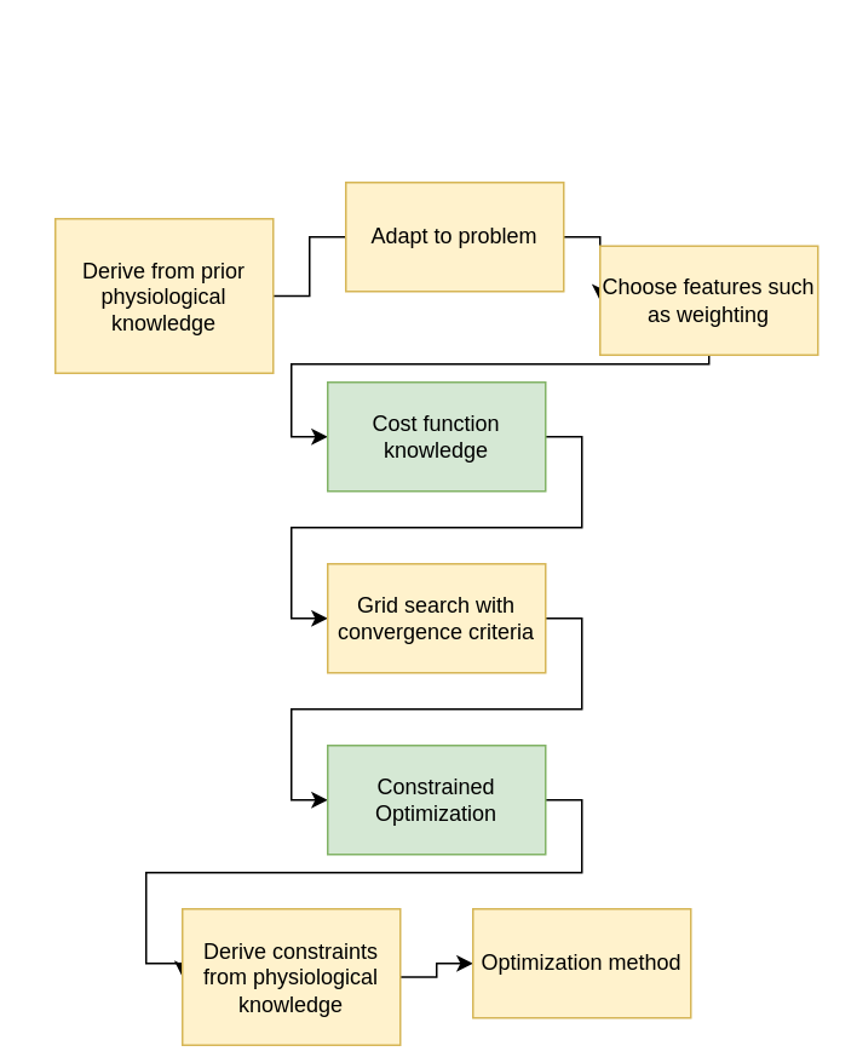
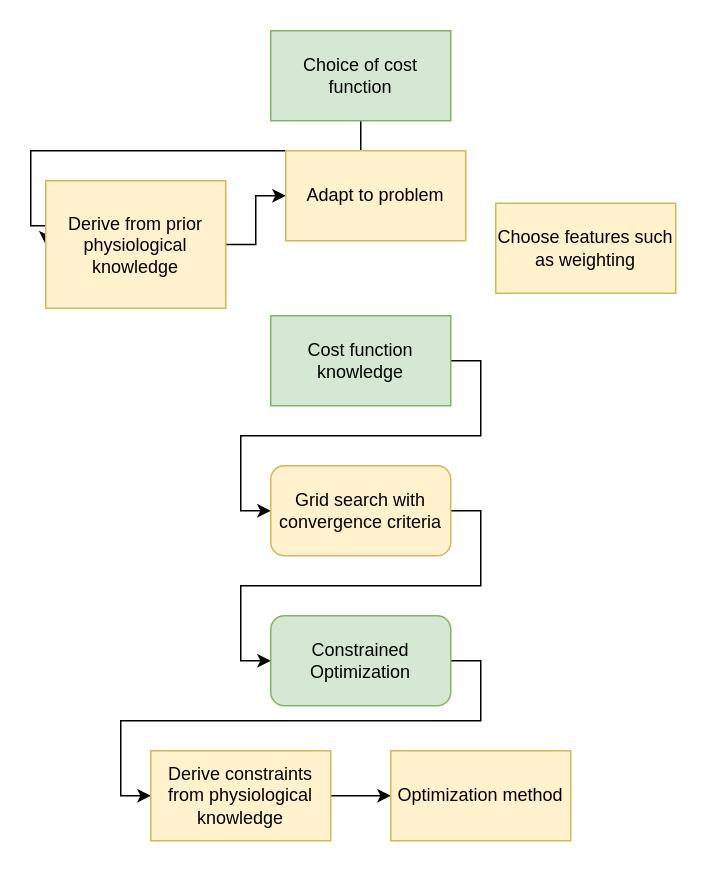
  <mxCell id="0" />
  <mxCell id="1" parent="0" />
- <mxCell id="4" style="edgeStyle=orthogonalEdgeStyle;rounded=0;orthogonalLoop=1;jettySize=auto;html=1;entryX=0;entryY=0.5;entryDx=0;entryDy=0;endArrow=none;" edge="1" parent="1" source="5" target="7"><mxGeometry relative="1" as="geometry" /></mxCell>
+ <mxCell id="2" style="edgeStyle=orthogonalEdgeStyle;rounded=0;orthogonalLoop=1;jettySize=auto;html=1;entryX=0;entryY=0.5;entryDx=0;entryDy=0;" edge="1" parent="1" source="3" target="5"><mxGeometry relative="1" as="geometry"><Array as="points"><mxPoint x="240" y="100" /><mxPoint x="20" y="100" /><mxPoint x="20" y="150" /></Array></mxGeometry></mxCell>
+ <mxCell id="3" value="Choice of cost function" style="rounded=0;whiteSpace=wrap;html=1;fillColor=#d5e8d4;strokeColor=#82b366;" vertex="1" parent="1"><mxGeometry x="180" y="20" width="120" height="60" as="geometry" /></mxCell>
+ <mxCell id="4" style="edgeStyle=orthogonalEdgeStyle;rounded=0;orthogonalLoop=1;jettySize=auto;html=1;entryX=0;entryY=0.5;entryDx=0;entryDy=0;" edge="1" parent="1" source="5" target="7"><mxGeometry relative="1" as="geometry" /></mxCell>
  <mxCell id="5" value="Derive from prior physiological knowledge" style="rounded=0;whiteSpace=wrap;html=1;fillColor=#fff2cc;strokeColor=#d6b656;" vertex="1" parent="1"><mxGeometry x="30" y="120" width="120" height="85" as="geometry" /></mxCell>
- <mxCell id="6" style="edgeStyle=orthogonalEdgeStyle;rounded=0;orthogonalLoop=1;jettySize=auto;html=1;entryX=0;entryY=0.5;entryDx=0;entryDy=0;" edge="1" parent="1" source="7" target="9"><mxGeometry relative="1" as="geometry" /></mxCell>
  <mxCell id="7" value="Adapt to problem" style="rounded=0;whiteSpace=wrap;html=1;fillColor=#fff2cc;strokeColor=#d6b656;" vertex="1" parent="1"><mxGeometry x="190" y="100" width="120" height="60" as="geometry" /></mxCell>
- <mxCell id="8" style="edgeStyle=orthogonalEdgeStyle;rounded=0;orthogonalLoop=1;jettySize=auto;html=1;entryX=0;entryY=0.5;entryDx=0;entryDy=0;" edge="1" parent="1" source="9" target="11"><mxGeometry relative="1" as="geometry"><Array as="points"><mxPoint x="390" y="200" /><mxPoint x="160" y="200" /><mxPoint x="160" y="240" /></Array></mxGeometry></mxCell>
  <mxCell id="9" value="Choose features such as weighting" style="rounded=0;whiteSpace=wrap;html=1;fillColor=#fff2cc;strokeColor=#d6b656;" vertex="1" parent="1"><mxGeometry x="330" y="135" width="120" height="60" as="geometry" /></mxCell>
  <mxCell id="10" style="edgeStyle=orthogonalEdgeStyle;rounded=0;orthogonalLoop=1;jettySize=auto;html=1;entryX=0;entryY=0.5;entryDx=0;entryDy=0;" edge="1" parent="1" source="11" target="13"><mxGeometry relative="1" as="geometry"><Array as="points"><mxPoint x="320" y="240" /><mxPoint x="320" y="290" /><mxPoint x="160" y="290" /><mxPoint x="160" y="340" /></Array></mxGeometry></mxCell>
  <mxCell id="11" value="Cost function knowledge" style="rounded=0;whiteSpace=wrap;html=1;fillColor=#d5e8d4;strokeColor=#82b366;" vertex="1" parent="1"><mxGeometry x="180" y="210" width="120" height="60" as="geometry" /></mxCell>
  <mxCell id="12" style="edgeStyle=orthogonalEdgeStyle;rounded=0;orthogonalLoop=1;jettySize=auto;html=1;entryX=0;entryY=0.5;entryDx=0;entryDy=0;" edge="1" parent="1" source="13" target="15"><mxGeometry relative="1" as="geometry"><Array as="points"><mxPoint x="320" y="340" /><mxPoint x="320" y="390" /><mxPoint x="160" y="390" /><mxPoint x="160" y="440" /></Array></mxGeometry></mxCell>
- <mxCell id="13" value="Grid search with convergence criteria" style="rounded=0;whiteSpace=wrap;html=1;fillColor=#fff2cc;strokeColor=#d6b656;" vertex="1" parent="1"><mxGeometry x="180" y="310" width="120" height="60" as="geometry" /></mxCell>
+ <mxCell id="13" value="Grid search with convergence criteria" style="whiteSpace=wrap;html=1;fillColor=#fff2cc;strokeColor=#d6b656;rounded=1;" vertex="1" parent="1"><mxGeometry x="180" y="310" width="120" height="60" as="geometry" /></mxCell>
  <mxCell id="14" style="edgeStyle=orthogonalEdgeStyle;rounded=0;orthogonalLoop=1;jettySize=auto;html=1;entryX=0;entryY=0.5;entryDx=0;entryDy=0;" edge="1" parent="1" source="15" target="17"><mxGeometry relative="1" as="geometry"><Array as="points"><mxPoint x="320" y="440" /><mxPoint x="320" y="480" /><mxPoint x="80" y="480" /><mxPoint x="80" y="530" /></Array></mxGeometry></mxCell>
- <mxCell id="15" value="Constrained Optimization" style="rounded=0;whiteSpace=wrap;html=1;fillColor=#d5e8d4;strokeColor=#82b366;" vertex="1" parent="1"><mxGeometry x="180" y="410" width="120" height="60" as="geometry" /></mxCell>
+ <mxCell id="15" value="Constrained Optimization" style="whiteSpace=wrap;html=1;fillColor=#d5e8d4;strokeColor=#82b366;rounded=1;" vertex="1" parent="1"><mxGeometry x="180" y="410" width="120" height="60" as="geometry" /></mxCell>
  <mxCell id="16" style="edgeStyle=orthogonalEdgeStyle;rounded=0;orthogonalLoop=1;jettySize=auto;html=1;entryX=0;entryY=0.5;entryDx=0;entryDy=0;" edge="1" parent="1" source="17" target="18"><mxGeometry relative="1" as="geometry" /></mxCell>
- <mxCell id="17" value="Derive constraints from physiological knowledge" style="rounded=0;whiteSpace=wrap;html=1;fillColor=#fff2cc;strokeColor=#d6b656;" vertex="1" parent="1"><mxGeometry x="100" y="500" width="120" height="75" as="geometry" /></mxCell>
+ <mxCell id="17" value="Derive constraints from physiological knowledge" style="rounded=0;whiteSpace=wrap;html=1;fillColor=#fff2cc;strokeColor=#d6b656;" vertex="1" parent="1"><mxGeometry x="100" y="500" width="120" height="60" as="geometry" /></mxCell>
  <mxCell id="18" value="Optimization method" style="rounded=0;whiteSpace=wrap;html=1;fillColor=#fff2cc;strokeColor=#d6b656;" vertex="1" parent="1"><mxGeometry x="260" y="500" width="120" height="60" as="geometry" /></mxCell>
